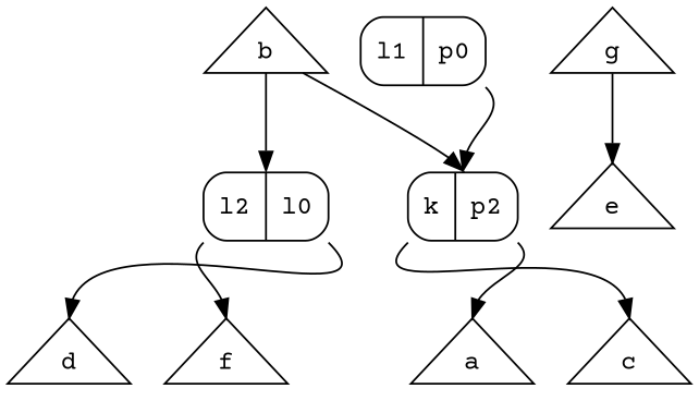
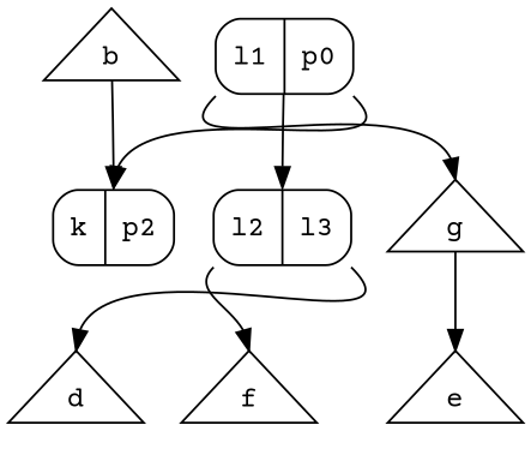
  digraph {
    fontname="Courier Prime"
    node [fontname="Courier Prime" ordering=out shape=triangle]
    edge [fontname="Courier Prime" headport=n]
    n1 [label="<f1> l1|<f2> p0" shape=Mrecord]
    n2 [label="<f1> k|<f2> p2" shape=Mrecord]
-   n3 [label="<f1> l2|<f2>l0" shape=Mrecord]
+   n3 [label="<f1> l2|<f2>l3" shape=Mrecord]
    g
-   a
-   c
    d
    f
    e
    b
    n1 -> n2 [tailport=se]
-   b -> n3
-   n2 -> a [tailport=se]
-   n2 -> c [tailport=sw]
+   n1 -> n3
+   n1 -> g [tailport=sw]
    n3 -> d [tailport=se]
    n3 -> f [tailport=sw]
    g -> e
    b -> n2
  }
